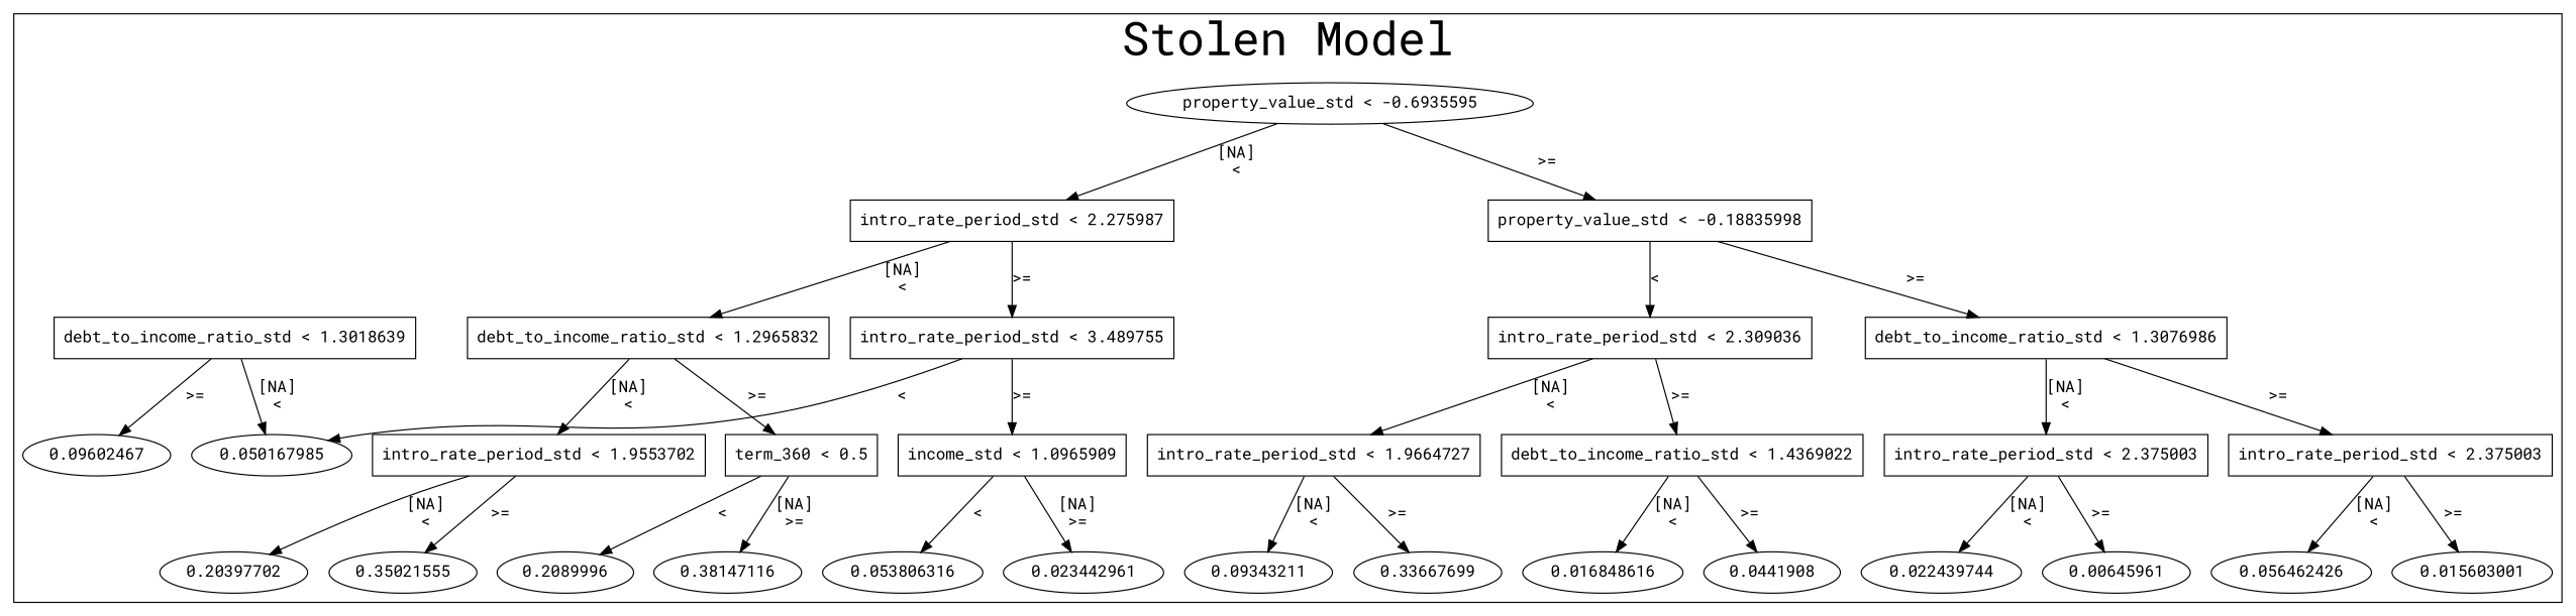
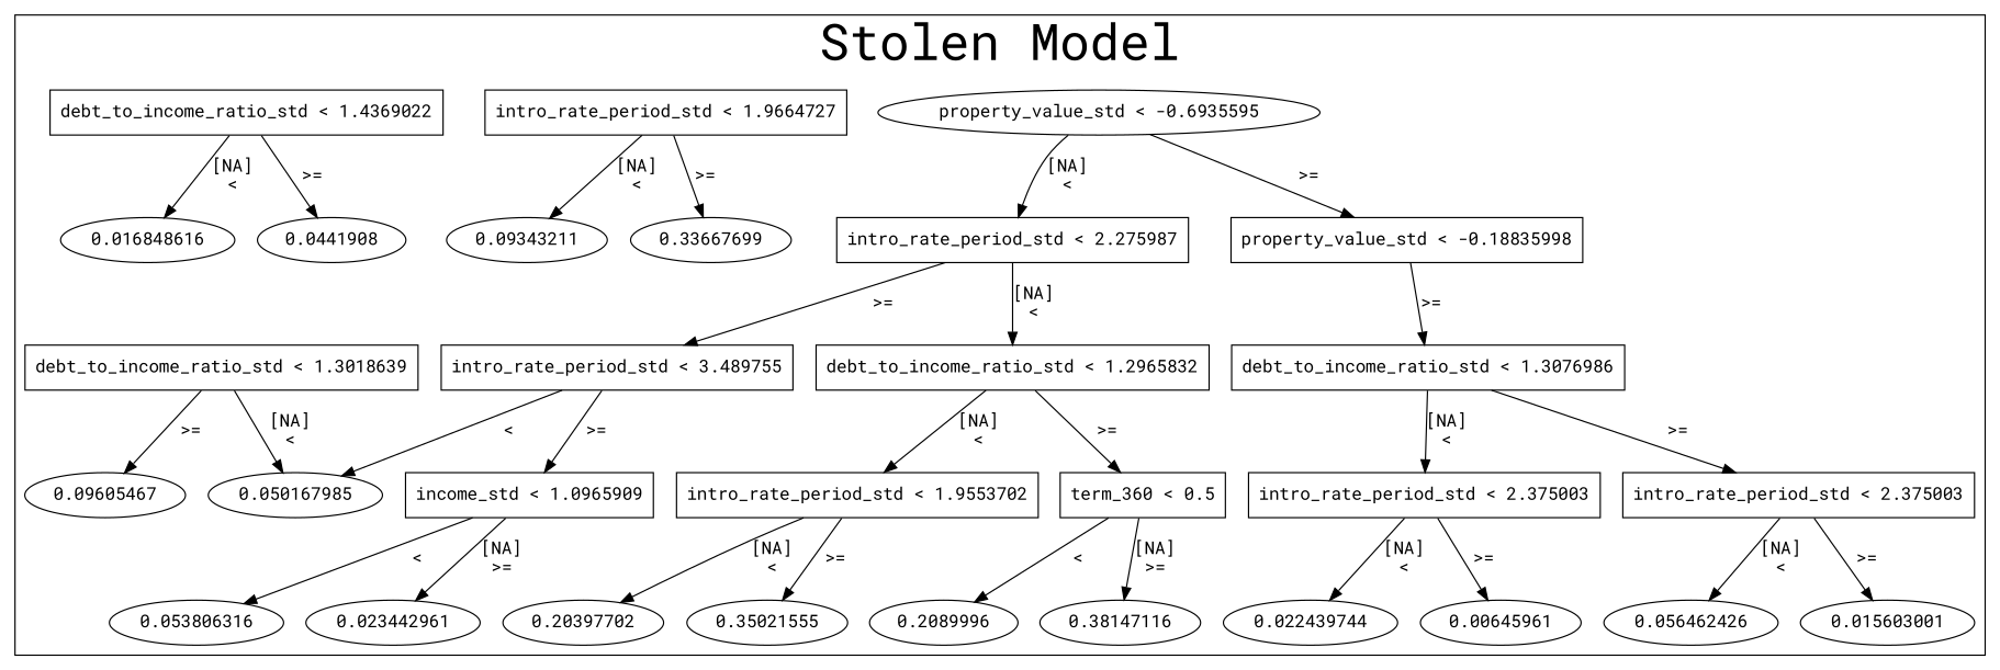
  digraph {
    fontname="Roboto Mono"
    node [fontname="Roboto Mono" fontsize=14]
    edge [fontname="Roboto Mono" fontsize=14]
    n1 [label="property_value_std < -0.6935595" shape=ellipse]
    n2 [label="intro_rate_period_std < 2.275987" shape=box]
    n3 [label="property_value_std < -0.18835998" shape=box]
    n4 [label="debt_to_income_ratio_std < 1.2965832" shape=box]
    n5 [label="intro_rate_period_std < 3.489755" shape=box]
-   n6 [label="intro_rate_period_std < 2.309036" shape=box]
    n7 [label="debt_to_income_ratio_std < 1.3076986" shape=box]
    n8 [label="intro_rate_period_std < 1.9553702" shape=box]
    n9 [label="term_360 < 0.5" shape=box]
    n10 [label="debt_to_income_ratio_std < 1.3018639" shape=box]
    n11 [label="income_std < 1.0965909" shape=box]
    n12 [label="intro_rate_period_std < 1.9664727" shape=box]
    n13 [label="debt_to_income_ratio_std < 1.4369022" shape=box]
    n14 [label="intro_rate_period_std < 2.375003" shape=box]
    n15 [label="intro_rate_period_std < 2.375003" shape=box]
    n16 [label=0.20397702]
    n17 [label=0.35021555]
    n18 [label=0.2089996]
    n19 [label=0.38147116]
    n20 [label=0.050167985]
-   n21 [label=0.09602467]
+   n21 [label=0.09605467]
    n22 [label=0.053806316]
    n23 [label=0.023442961]
    n24 [label=0.09343211]
    n25 [label=0.33667699]
    n26 [label=0.016848616]
    n27 [label=0.0441908]
    n28 [label=0.022439744]
    n29 [label=0.00645961]
    n30 [label=0.056462426]
    n31 [label=0.015603001]
    subgraph cluster_1 {
      fontsize=40
      label="Stolen Model"
      subgraph sub_2 {
        fontsize=40
        label="Stolen Model"
        n1
      }
      subgraph sub_3 {
        fontsize=40
        label="Stolen Model"
        n2
        n3
      }
      subgraph sub_4 {
        fontsize=40
        label="Stolen Model"
        n4
        n5
-       n6
        n7
      }
      subgraph sub_5 {
        fontsize=40
        label="Stolen Model"
        n8
        n9
        n10
        n11
        n12
        n13
        n14
        n15
      }
      subgraph sub_6 {
        fontsize=40
        label="Stolen Model"
        n16
        n17
        n18
        n19
        n20
        n21
        n22
        n23
        n24
        n25
        n26
        n27
        n28
        n29
        n30
        n31
      }
    }
    n1 -> n2 [label="[NA]\n<\n"]
    n1 -> n3 [label=">=\n"]
    n2 -> n4 [label="[NA]\n<\n"]
    n2 -> n5 [label=">=\n"]
-   n3 -> n6 [label="<\n"]
    n3 -> n7 [label=">=\n"]
    n4 -> n8 [label="[NA]\n<\n"]
    n4 -> n9 [label=">=\n"]
    n5 -> n11 [label=">=\n"]
    n5 -> n20 [label="<\n"]
-   n6 -> n12 [label="[NA]\n<\n"]
-   n6 -> n13 [label=">=\n"]
    n7 -> n14 [label="[NA]\n<\n"]
    n7 -> n15 [label=">=\n"]
    n8 -> n16 [label="[NA]\n<\n"]
    n8 -> n17 [label=">=\n"]
    n9 -> n18 [label="<\n"]
    n9 -> n19 [label="[NA]\n>=\n"]
    n10 -> n20 [label="[NA]\n<\n"]
    n10 -> n21 [label=">=\n"]
    n11 -> n22 [label="<\n"]
    n11 -> n23 [label="[NA]\n>=\n"]
    n12 -> n24 [label="[NA]\n<\n"]
    n12 -> n25 [label=">=\n"]
    n13 -> n26 [label="[NA]\n<\n"]
    n13 -> n27 [label=">=\n"]
    n14 -> n28 [label="[NA]\n<\n"]
    n14 -> n29 [label=">=\n"]
    n15 -> n30 [label="[NA]\n<\n"]
    n15 -> n31 [label=">=\n"]
  }
